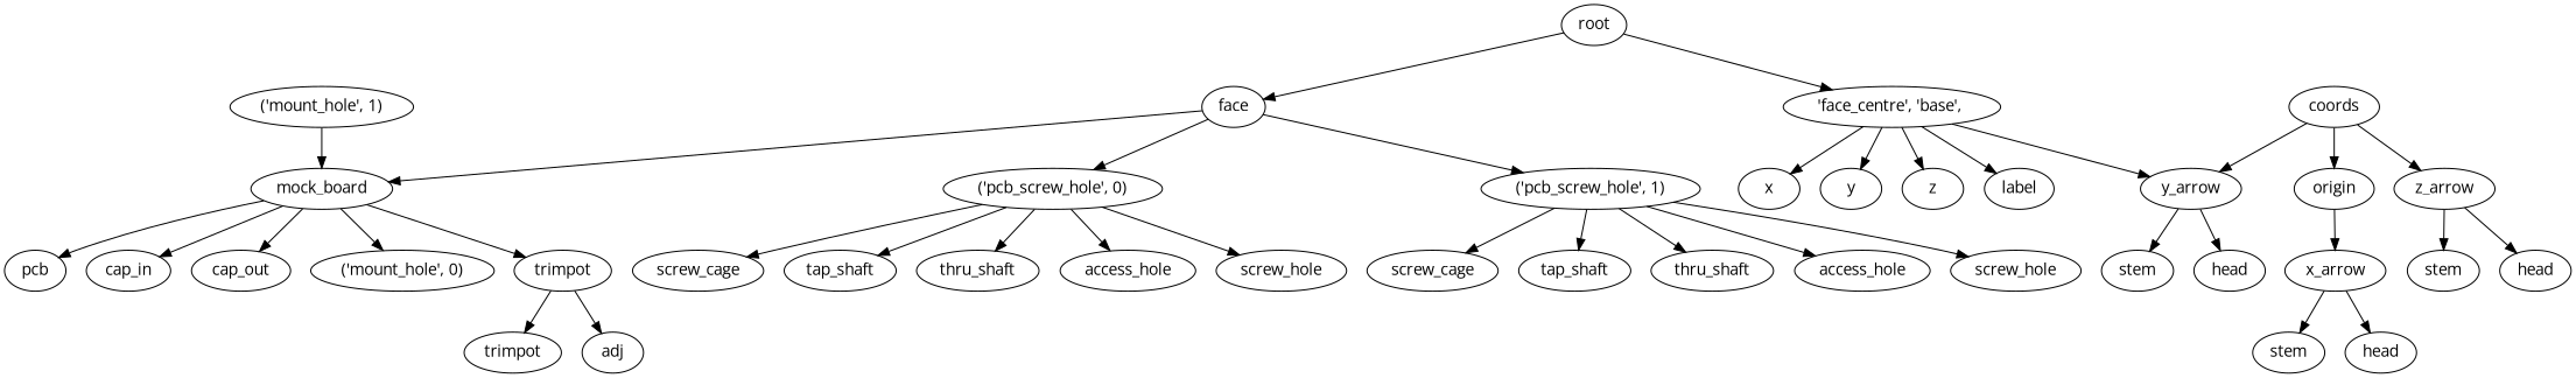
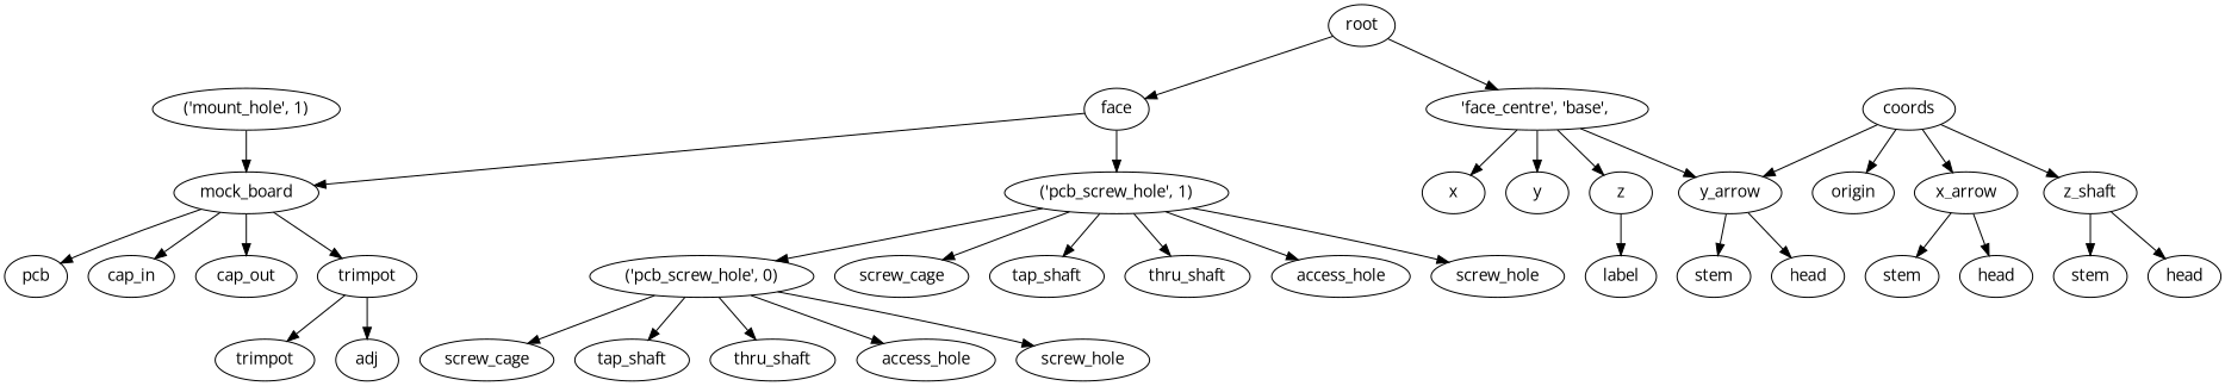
  digraph {
    fontname="Open Sans"
    rankdir=TB
    node [fontname="Open Sans"]
    edge [fontname="Open Sans"]
    n1 [label=root]
    n2 [label=face]
    n3 [label="'face_centre',\ 'base',\ "]
    n4 [label=mock_board]
    n5 [label="\('pcb_screw_hole',\ 0\)"]
    n6 [label="\('pcb_screw_hole',\ 1\)"]
    n7 [label=x]
    n8 [label=y]
    n9 [label=z]
    n10 [label=label]
    n11 [label=y_arrow]
    n12 [label=pcb]
    n13 [label=cap_in]
    n14 [label=cap_out]
-   n15 [label="\('mount_hole',\ 0\)"]
    n16 [label=trimpot]
    n17 [label=screw_cage]
    n18 [label=tap_shaft]
    n19 [label=thru_shaft]
    n20 [label=access_hole]
    n21 [label=screw_hole]
    n22 [label=screw_cage]
    n23 [label=tap_shaft]
    n24 [label=thru_shaft]
    n25 [label=access_hole]
    n26 [label=screw_hole]
    n27 [label="\('mount_hole',\ 1\)"]
    n28 [label=trimpot]
    n29 [label=adj]
    n30 [label=coords]
    n31 [label=origin]
    n32 [label=x_arrow]
-   n33 [label=z_arrow]
+   n33 [label=z_shaft]
    n34 [label=stem]
    n35 [label=head]
    n36 [label=stem]
    n37 [label=head]
    n38 [label=stem]
    n39 [label=head]
    n1 -> n2
    n1 -> n3
    n2 -> n4
-   n2 -> n5
+   n6 -> n5
    n2 -> n6
    n3 -> n7
    n3 -> n8
    n3 -> n9
-   n3 -> n10
+   n9 -> n10
    n3 -> n11
    n4 -> n12
    n4 -> n13
    n4 -> n14
-   n4 -> n15
    n4 -> n16
    n5 -> n17
    n5 -> n18
    n5 -> n19
    n5 -> n20
    n5 -> n21
    n6 -> n22
    n6 -> n23
    n6 -> n24
    n6 -> n25
    n6 -> n26
    n11 -> n36
    n11 -> n37
    n16 -> n28
    n16 -> n29
    n27 -> n4
    n30 -> n11
    n30 -> n31
-   n31 -> n32
+   n30 -> n32
    n30 -> n33
    n32 -> n34
    n32 -> n35
    n33 -> n38
    n33 -> n39
  }
